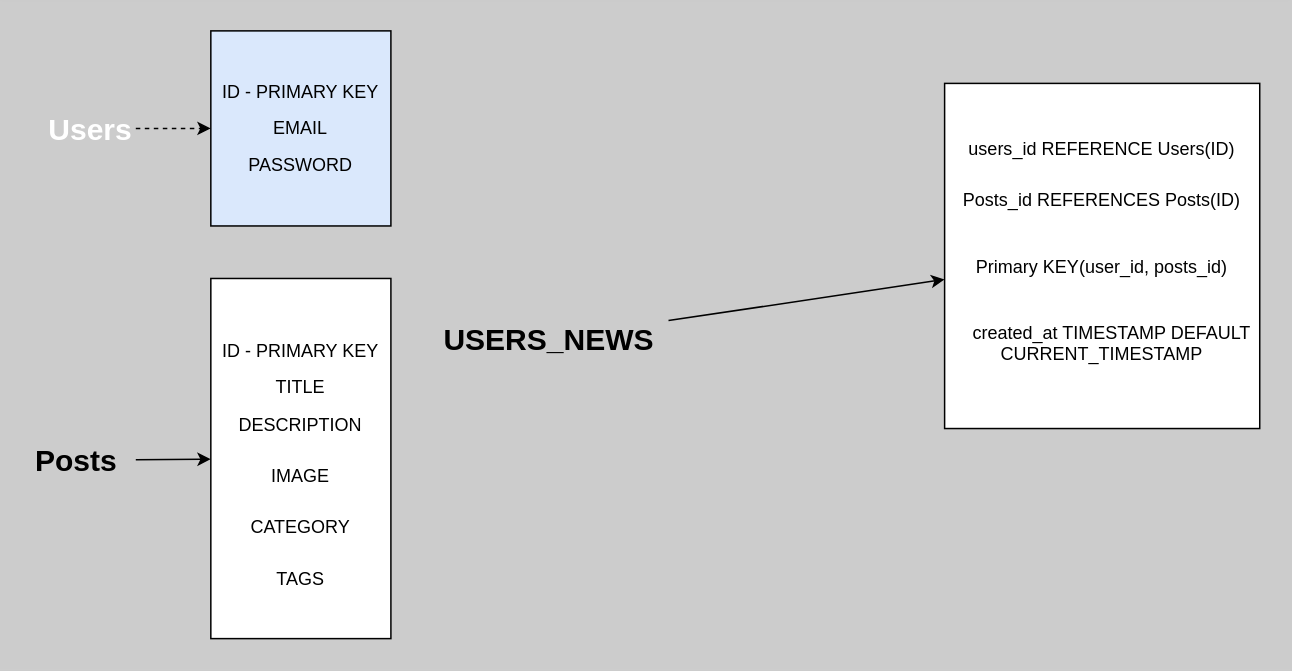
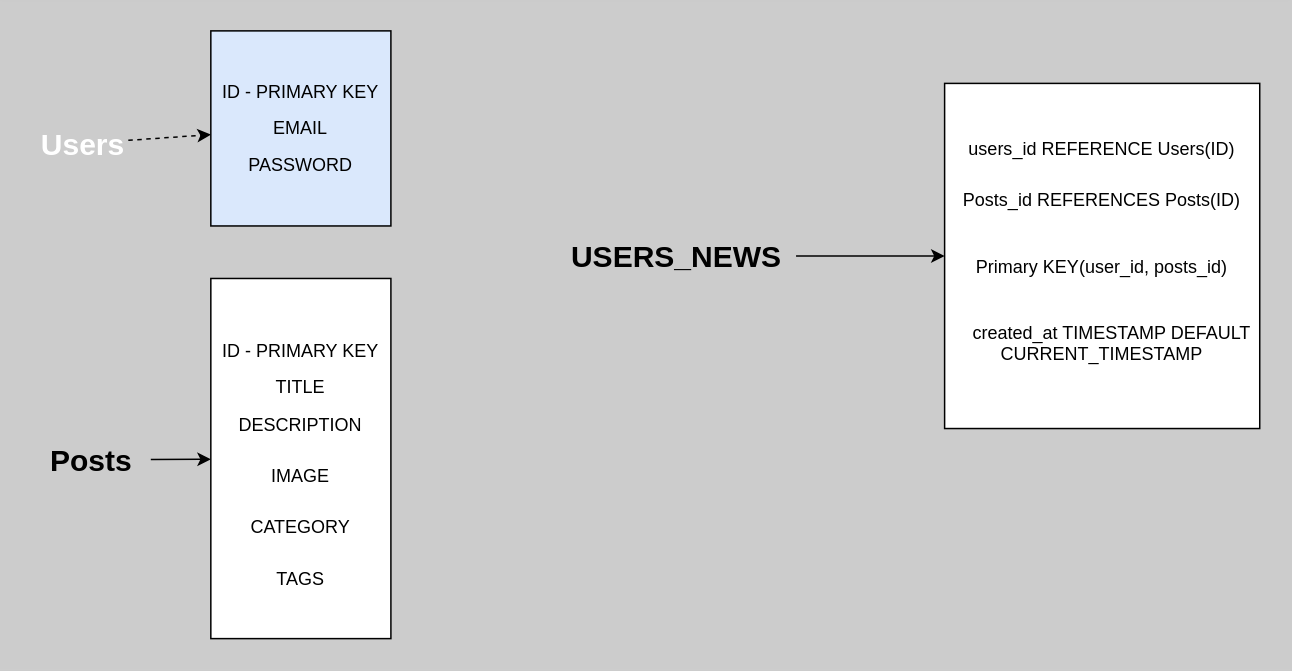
  <mxCell id="0" />
  <mxCell id="1" parent="0" />
  <mxCell id="2" value="" style="edgeStyle=none;html=1;dashed=1;" edge="1" parent="1" source="3" target="4"><mxGeometry relative="1" as="geometry" /></mxCell>
- <mxCell id="3" value="&lt;font style=&quot;color: rgb(255, 255, 255); font-size: 20px;&quot;&gt;&lt;b style=&quot;&quot;&gt;Users&lt;/b&gt;&lt;/font&gt;" style="text;strokeColor=none;align=center;fillColor=none;html=1;verticalAlign=middle;whiteSpace=wrap;rounded=0;" vertex="1" parent="1"><mxGeometry x="30" y="70" width="60" height="30" as="geometry" /></mxCell>
+ <mxCell id="3" value="&lt;font style=&quot;color: rgb(255, 255, 255); font-size: 20px;&quot;&gt;&lt;b style=&quot;&quot;&gt;Users&lt;/b&gt;&lt;/font&gt;" style="text;strokeColor=none;align=center;fillColor=none;html=1;verticalAlign=middle;whiteSpace=wrap;rounded=0;" vertex="1" parent="1"><mxGeometry x="25" y="80" width="60" height="30" as="geometry" /></mxCell>
  <mxCell id="4" value="ID - PRIMARY KEY&lt;div style=&quot;padding-top: 10px; padding-right: 0px; padding-bottom: 10px;&quot;&gt;EMAIL&lt;/div&gt;&lt;div&gt;PASSWORD&lt;/div&gt;" style="whiteSpace=wrap;html=1;fillColor=#dae8fc;" vertex="1" parent="1"><mxGeometry x="140" y="20" width="120" height="130" as="geometry" /></mxCell>
  <mxCell id="5" value="" style="edgeStyle=none;html=1;" edge="1" parent="1" source="6" target="7"><mxGeometry relative="1" as="geometry" /></mxCell>
- <mxCell id="6" value="&lt;font style=&quot;font-size: 20px;&quot;&gt;&lt;b&gt;Posts&lt;/b&gt;&lt;/font&gt;" style="text;html=1;align=center;verticalAlign=middle;resizable=0;points=[];autosize=1;strokeColor=none;fillColor=none;" vertex="1" parent="1"><mxGeometry x="10" y="286" width="80" height="40" as="geometry" /></mxCell>
+ <mxCell id="6" value="&lt;font style=&quot;font-size: 20px;&quot;&gt;&lt;b&gt;Posts&lt;/b&gt;&lt;/font&gt;" style="text;html=1;align=center;verticalAlign=middle;resizable=0;points=[];autosize=1;strokeColor=none;fillColor=none;" vertex="1" parent="1"><mxGeometry x="20" y="286" width="80" height="40" as="geometry" /></mxCell>
  <mxCell id="7" value="&lt;div&gt;&lt;br&gt;&lt;/div&gt;&lt;div&gt;&lt;br&gt;&lt;/div&gt;&lt;div&gt;&lt;br&gt;&lt;/div&gt;&lt;div style=&quot;padding-top: 10px; padding-bottom: 10px;&quot;&gt;&lt;span style=&quot;color: rgb(0, 0, 0);&quot;&gt;ID - PRIMARY KEY&lt;/span&gt;&lt;/div&gt;&lt;div&gt;TITLE&lt;/div&gt;&lt;div style=&quot;padding-top: 10px; padding-bottom: 10px;&quot;&gt;DESCRIPTION&lt;/div&gt;&lt;div style=&quot;padding-top: 10px; padding-bottom: 10px;&quot;&gt;IMAGE&lt;/div&gt;&lt;div style=&quot;padding-top: 10px; padding-bottom: 10px;&quot;&gt;CATEGORY&lt;/div&gt;&lt;div style=&quot;padding-top: 10px; padding-bottom: 10px;&quot;&gt;TAGS&lt;/div&gt;&lt;div style=&quot;padding-top: 10px; padding-bottom: 10px;&quot;&gt;&lt;br&gt;&lt;/div&gt;" style="whiteSpace=wrap;html=1;" vertex="1" parent="1"><mxGeometry x="140" y="185" width="120" height="240" as="geometry" /></mxCell>
  <mxCell id="8" value="" style="edgeStyle=none;html=1;" edge="1" parent="1" source="9" target="10"><mxGeometry relative="1" as="geometry" /></mxCell>
- <mxCell id="9" value="&lt;b&gt;&lt;font style=&quot;font-size: 20px;&quot;&gt;USERS_NEWS&lt;/font&gt;&lt;/b&gt;" style="text;html=1;align=center;verticalAlign=middle;resizable=0;points=[];autosize=1;strokeColor=none;fillColor=none;" vertex="1" parent="1"><mxGeometry x="285" y="205" width="160" height="40" as="geometry" /></mxCell>
+ <mxCell id="9" value="&lt;b&gt;&lt;font style=&quot;font-size: 20px;&quot;&gt;USERS_NEWS&lt;/font&gt;&lt;/b&gt;" style="text;html=1;align=center;verticalAlign=middle;resizable=0;points=[];autosize=1;strokeColor=none;fillColor=none;" vertex="1" parent="1"><mxGeometry x="370" y="150" width="160" height="40" as="geometry" /></mxCell>
  <mxCell id="10" value="&lt;div&gt;&lt;br&gt;&lt;/div&gt;&lt;div&gt;&lt;br&gt;&lt;/div&gt;users_id REFERENCE Users(ID)&lt;div style=&quot;padding-top: 20px; padding-bottom: 20px;&quot;&gt;Posts_id REFERENCES Posts(ID)&lt;/div&gt;&lt;div style=&quot;padding-top: 10px; padding-bottom: 10px;&quot;&gt;Primary KEY(user_id, posts_id)&lt;/div&gt;&lt;div style=&quot;padding-top: 10px; padding-bottom: 10px;&quot;&gt;&lt;div style=&quot;padding-top: 10px; padding-bottom: 10px;&quot;&gt;&amp;nbsp; &amp;nbsp; created_at TIMESTAMP DEFAULT CURRENT_TIMESTAMP&lt;/div&gt;&lt;div&gt;&lt;br&gt;&lt;/div&gt;&lt;/div&gt;" style="whiteSpace=wrap;html=1;" vertex="1" parent="1"><mxGeometry x="629" y="55" width="210" height="230" as="geometry" /></mxCell>
